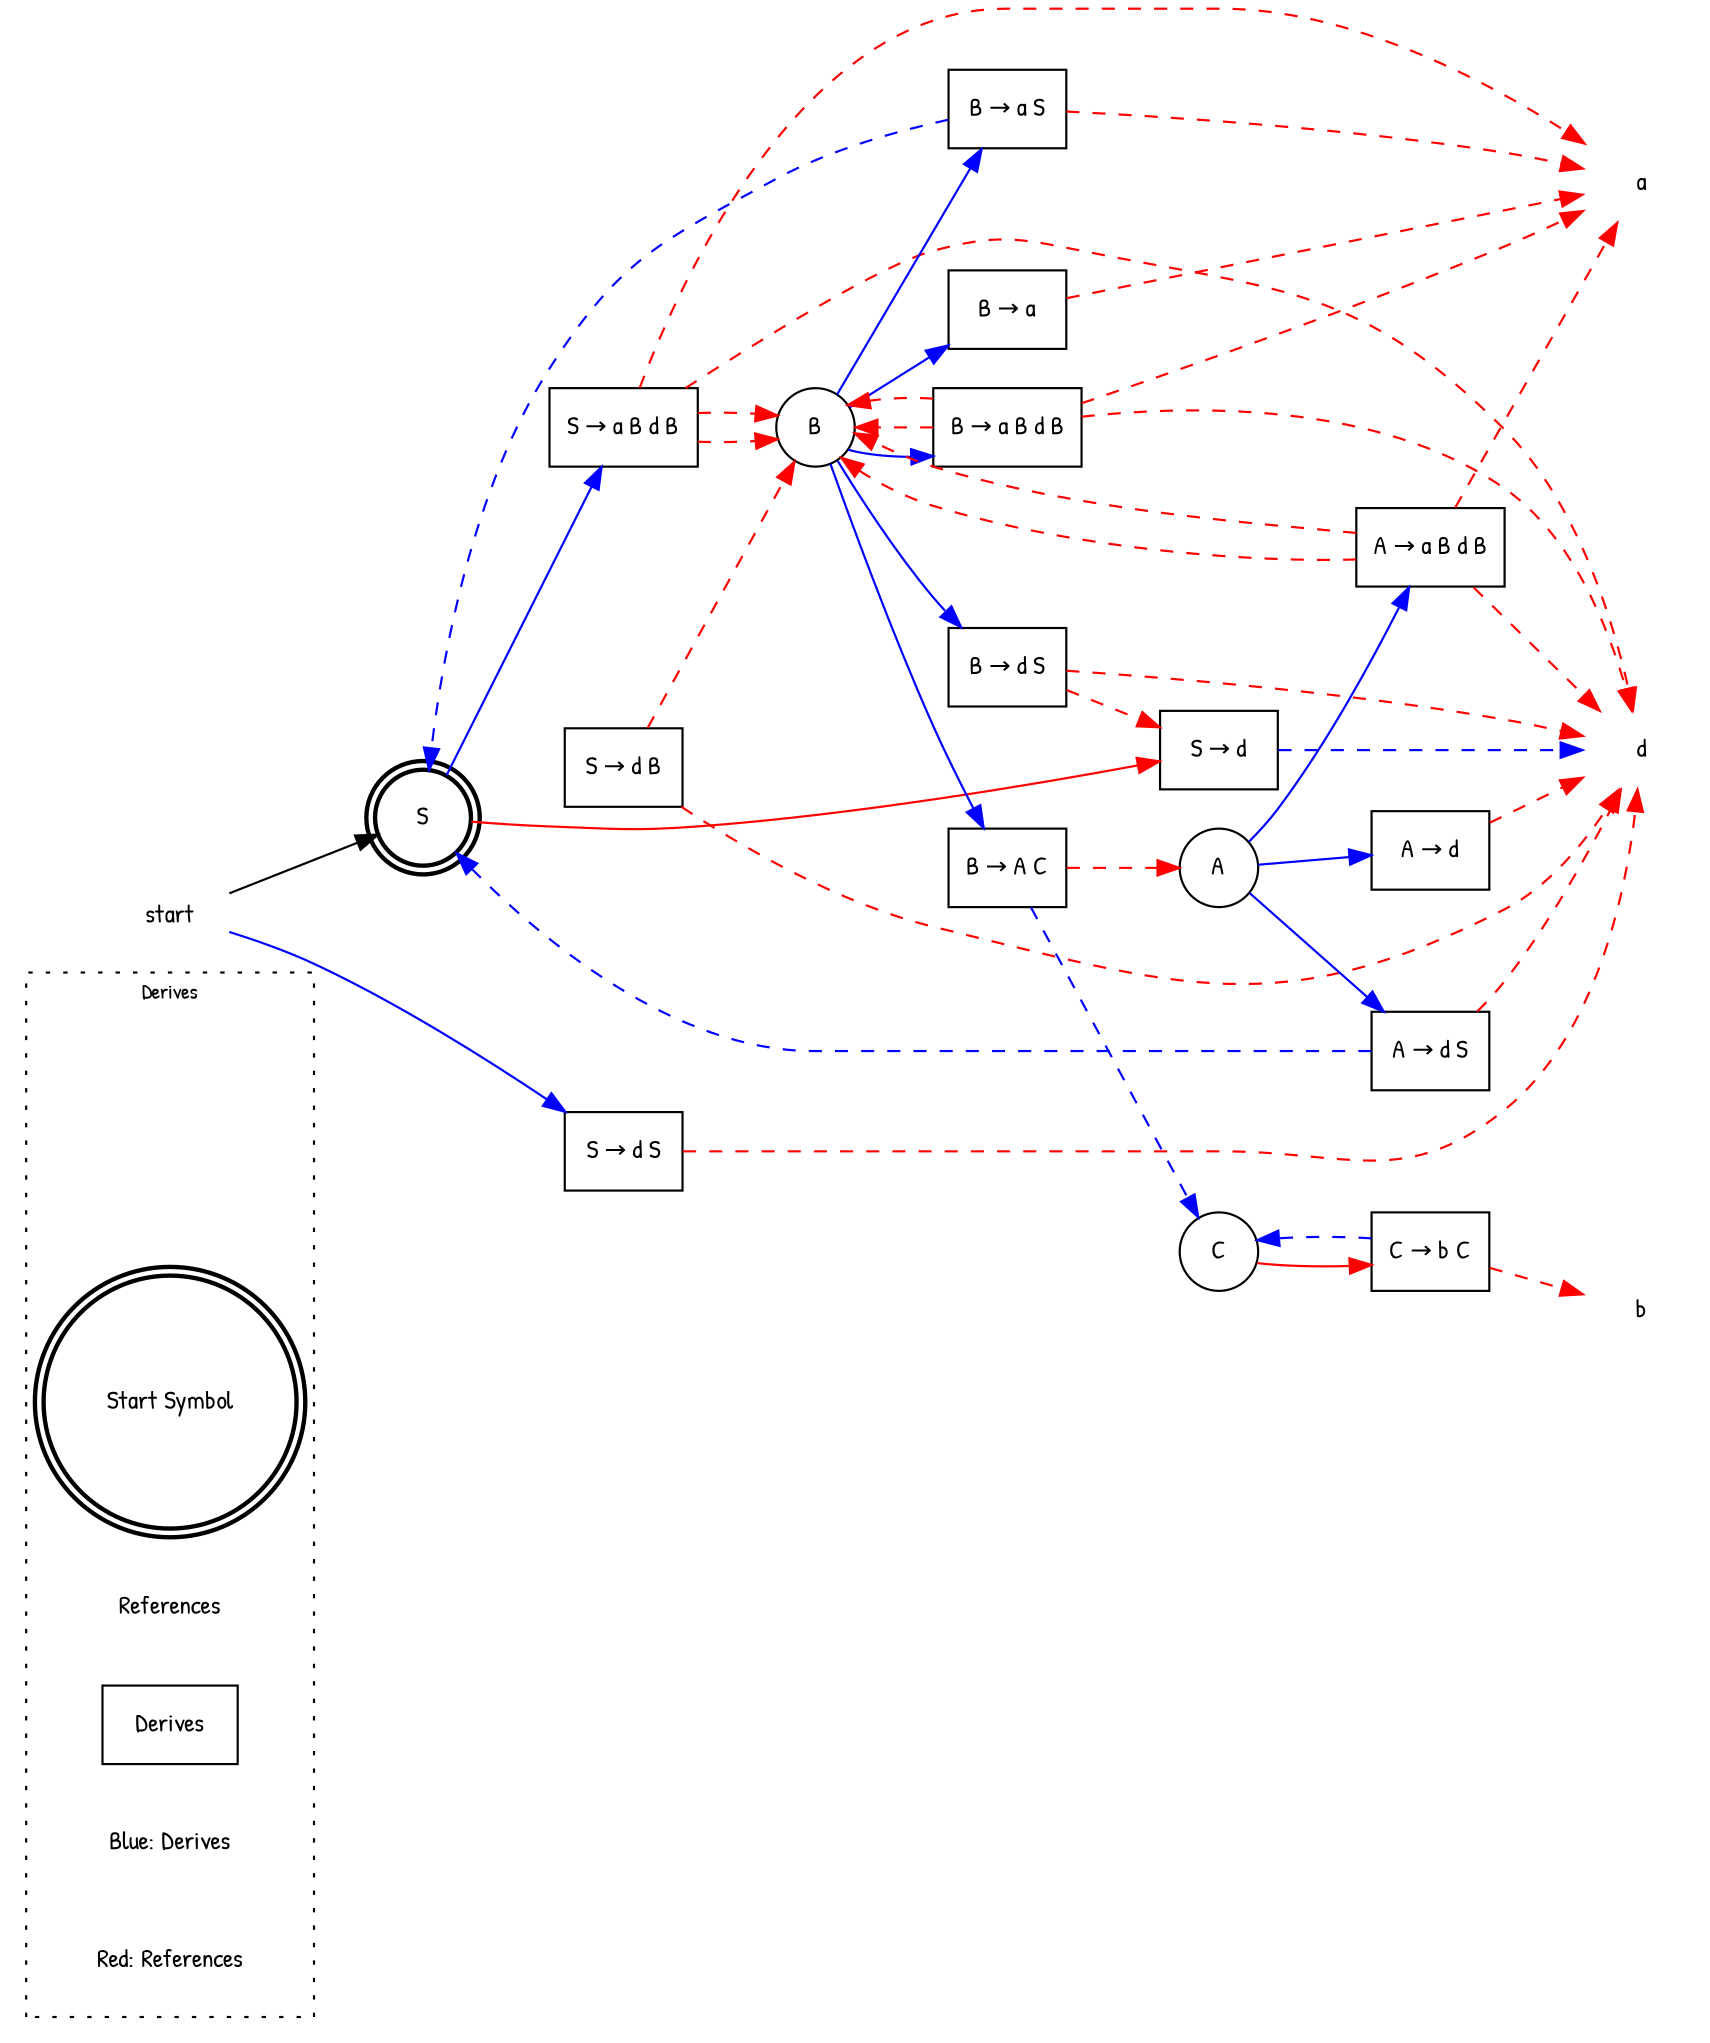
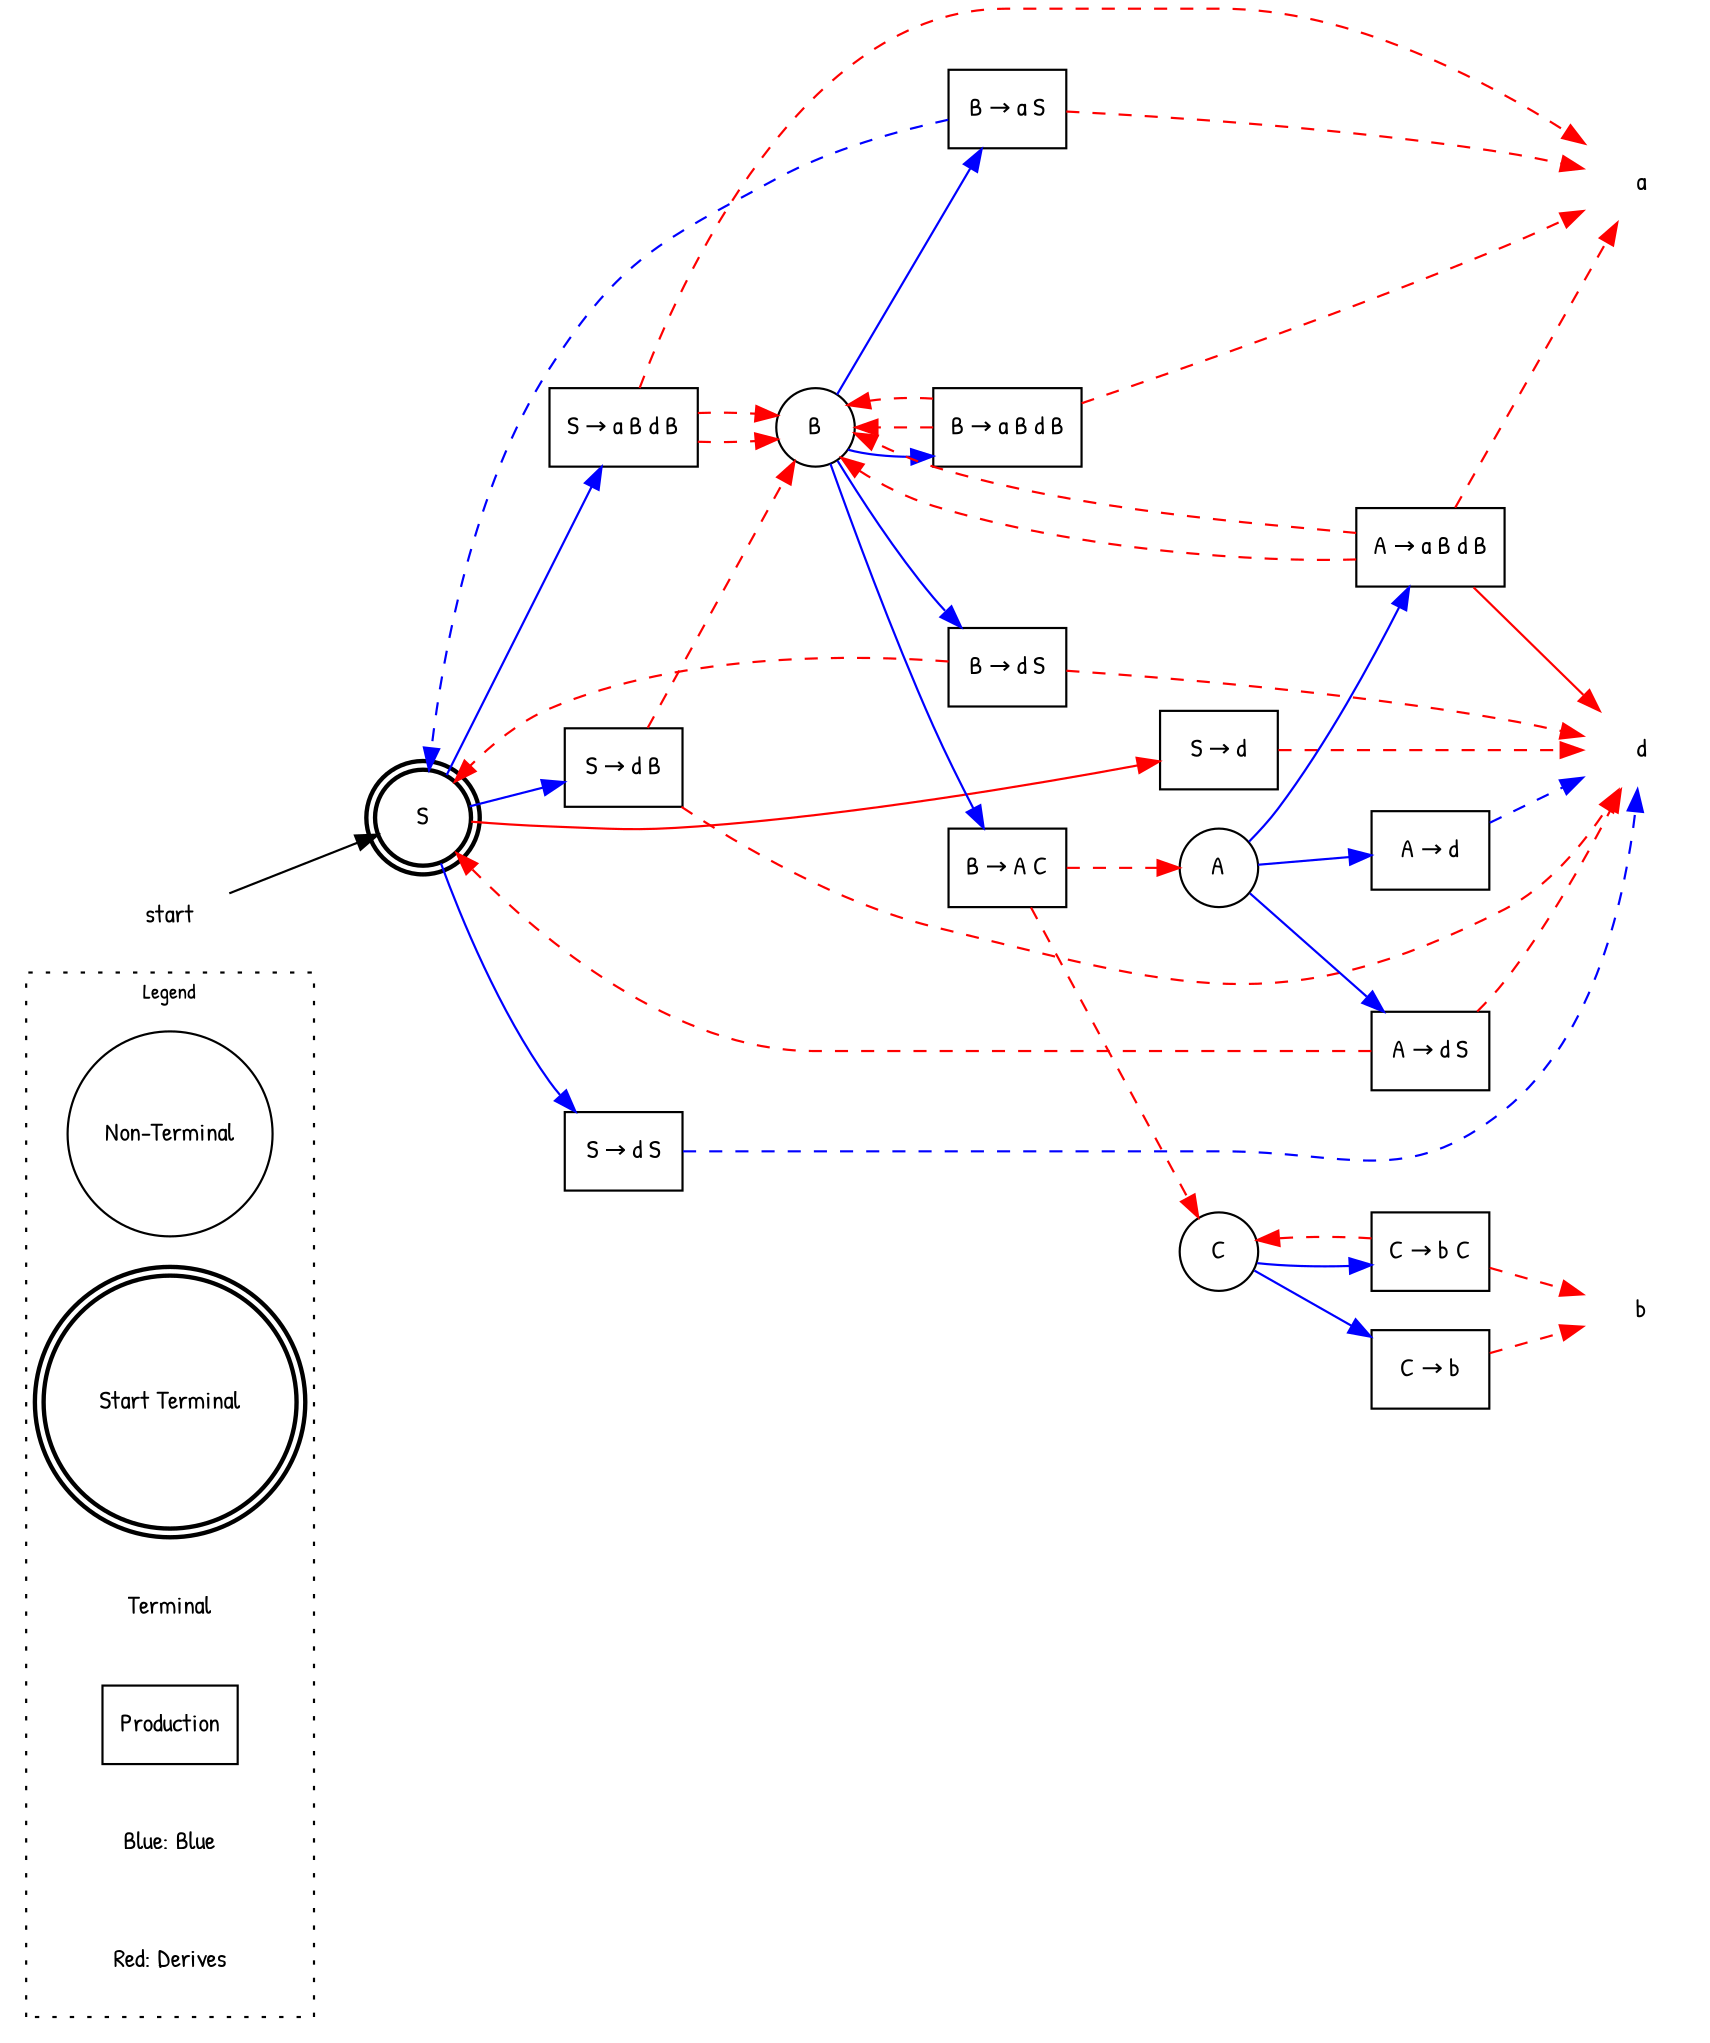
  digraph {
    fontname="Patrick Hand"
    rankdir=LR
    node [fontname="Patrick Hand" fontsize=12 shape=box]
    edge [fontname="Patrick Hand" fontsize=10 color=red style=dashed]
-   n2 [label="Start Symbol" peripheries=2 shape=circle style=bold]
-   n3 [label=References shape=plaintext]
-   n4 [label=Derives]
-   n5 [label="Blue: Derives" shape=plaintext]
-   n6 [label="Red: References" shape=plaintext]
+   n1 [label="Non-Terminal" shape=circle]
+   n2 [label="Start Terminal" peripheries=2 shape=circle style=bold]
+   n3 [label=Terminal shape=plaintext]
+   n4 [label=Production]
+   n5 [label="Blue: Blue" shape=plaintext]
+   n6 [label="Red: Derives" shape=plaintext]
    start [shape=none]
    S [peripheries=2 shape=circle style=bold]
    n9 [label="S → d"]
    n10 [label="S → d S"]
    n11 [label="S → a B d B"]
    n12 [label="S → d B"]
    d [shape=plaintext]
    B [shape=circle]
    a [shape=plaintext]
    A [shape=circle]
    n17 [label="A → d"]
    n18 [label="A → d S"]
    n19 [label="A → a B d B"]
-   n20 [label="B → a"]
    n21 [label="B → a S"]
    n22 [label="B → A C"]
    n23 [label="B → d S"]
    n24 [label="B → a B d B"]
    C [shape=circle]
    n26 [label="C → b C"]
+   n27 [label="C → b"]
    b [shape=plaintext]
    subgraph cluster_1 {
      fontsize=10
-     label=Derives
+     label=Legend
      style=dotted
+     n1
      n2
      n3
      n4
      n5
      n6
    }
    start -> S [color="" style=""]
    S -> n9 [style=""]
-   start -> n10 [color=blue style=""]
+   S -> n10 [color=blue style=""]
    S -> n11 [color=blue style=""]
-   n9 -> d [color=blue]
-   n10 -> d
-   n11 -> d
+   S -> n12 [color=blue style=""]
+   n9 -> d
+   n10 -> d [color=blue]
    n11 -> B
    n11 -> B
    n11 -> a
    n12 -> d
    n12 -> B
-   B -> n20 [color=blue style=""]
    B -> n21 [color=blue style=""]
    B -> n22 [color=blue style=""]
    B -> n23 [color=blue style=""]
    B -> n24 [color=blue style=""]
    A -> n17 [color=blue style=""]
    A -> n18 [color=blue style=""]
    A -> n19 [color=blue style=""]
-   n17 -> d
-   n18 -> S [color=blue]
+   n17 -> d [color=blue]
+   n18 -> S
    n18 -> d
-   n19 -> d
+   n19 -> d [style=solid]
    n19 -> B
    n19 -> B
    n19 -> a
-   n20 -> a
    n21 -> S [color=blue]
    n21 -> a
    n22 -> A
-   n22 -> C [color=blue]
-   n23 -> n9
+   n22 -> C
+   n23 -> S
    n23 -> d
-   n24 -> d
    n24 -> B
    n24 -> B
    n24 -> a
-   C -> n26 [style=""]
-   n26 -> C [color=blue]
+   C -> n26 [color=blue style=""]
+   C -> n27 [color=blue style=""]
+   n26 -> C
    n26 -> b
+   n27 -> b
  }
